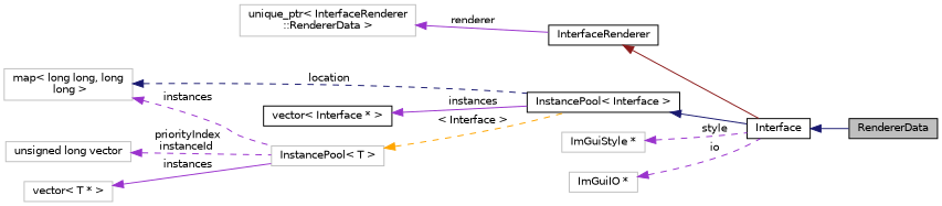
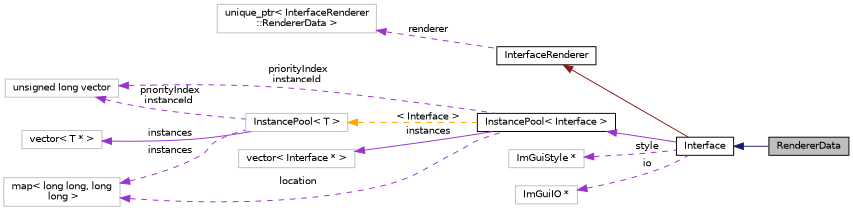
  digraph {
    rankdir=LR
    node [color=grey75 fillcolor=white fontname=Helvetica fontsize=10 shape=record style=filled]
    edge [color=darkorchid3 dir=back fontname=Helvetica fontsize=10 labelfontname=Helvetica labelfontsize=10 style=dashed]
    n1 [color=black fillcolor=grey75 fontcolor=black height=0.2 label=RendererData width=0.4]
    n2 [color=black height=0.2 label=Interface width=0.4]
    n3 [color=black height=0.2 label=InterfaceRenderer width=0.4]
    n4 [height=0.2 label="unique_ptr\< InterfaceRenderer\l::RendererData \>" width=0.4]
    n5 [color=black height=0.2 label="InstancePool\< Interface \>" width=0.4]
-   n6 [color=black height=0.2 label="vector\< Interface * \>" width=0.4]
+   n6 [height=0.2 label="vector\< Interface * \>" width=0.4]
    n7 [height=0.2 label="unsigned long vector" width=0.4]
    n8 [height=0.2 label="InstancePool\< T \>" width=0.4]
    n9 [height=0.2 label="map\< long long, long\l long \>" width=0.4]
    n10 [height=0.2 label="vector\< T * \>" width=0.4]
    n11 [height=0.2 label="ImGuiStyle *" width=0.4]
    n12 [height=0.2 label="ImGuiIO *" width=0.4]
    n2 -> n1 [color=midnightblue style=solid]
    n3 -> n2 [color=firebrick4 style=solid]
-   n4 -> n3 [label=" renderer" style=solid]
-   n5 -> n2 [color=midnightblue style=solid]
+   n4 -> n3 [label=" renderer"]
+   n5 -> n2 [style=solid]
    n6 -> n5 [label=" instances" style=solid]
+   n7 -> n5 [label=" priorityIndex\ninstanceId"]
    n7 -> n8 [label=" priorityIndex\ninstanceId"]
    n8 -> n5 [color=orange label=" \< Interface \>"]
-   n9 -> n5 [color=midnightblue label=" location"]
+   n9 -> n5 [label=" location"]
    n9 -> n8 [label=" instances"]
    n10 -> n8 [label=" instances" style=solid]
    n11 -> n2 [label=" style"]
    n12 -> n2 [label=" io"]
  }
